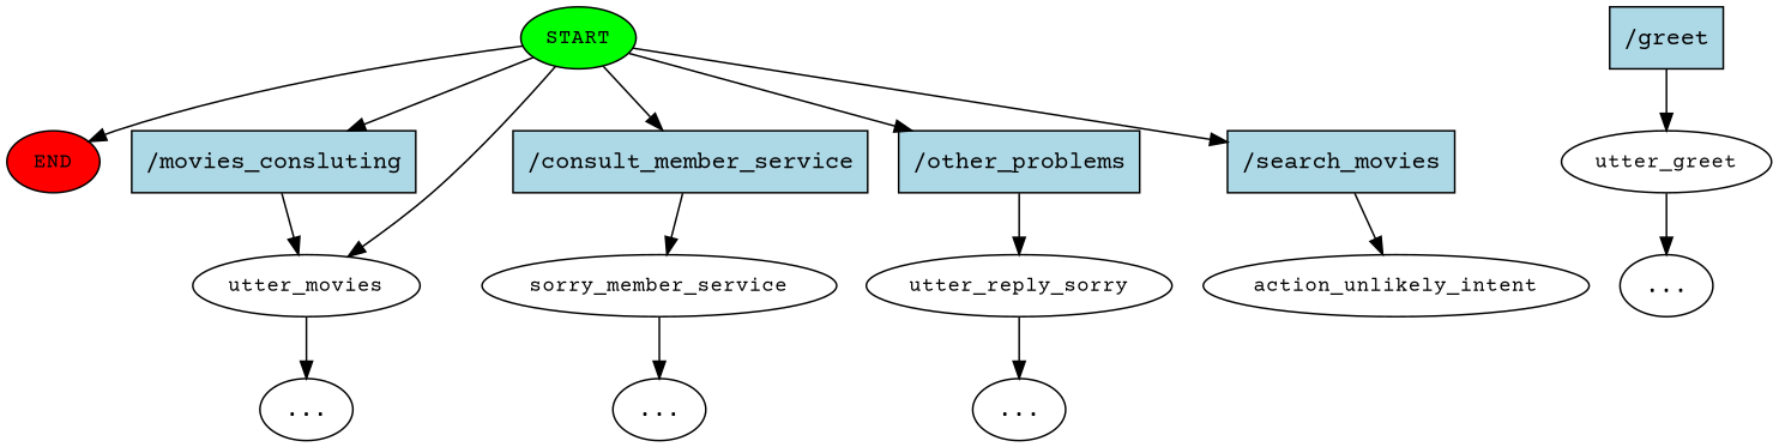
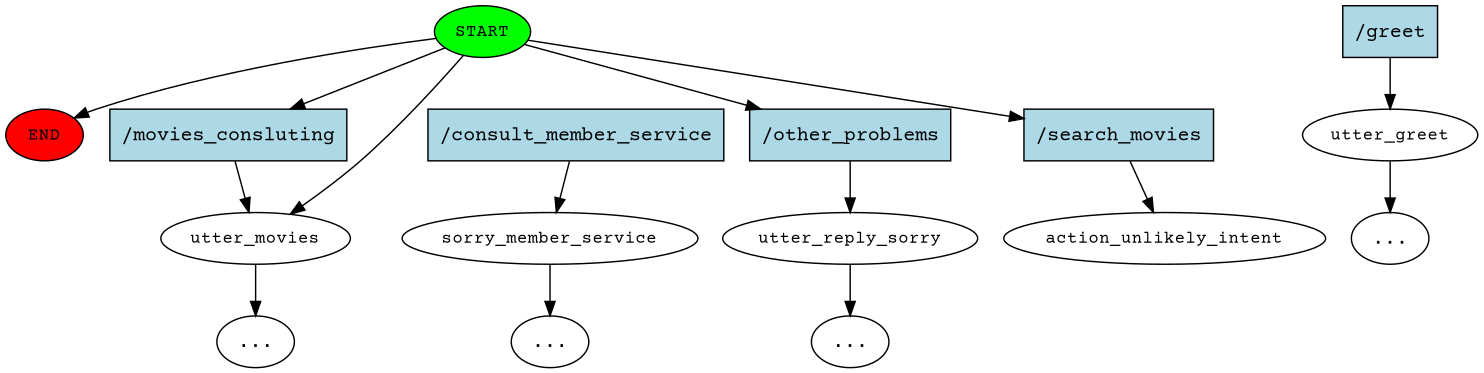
  digraph {
    fontname="Courier Prime"
    node [fontname="Courier Prime"]
    edge [fontname="Courier Prime"]
    n1 [fillcolor=green fontsize=12 label=START style=filled]
    n2 [fillcolor=red fontsize=12 label=END style=filled]
    n3 [fillcolor=lightblue label="/movies_consluting" shape=rect style=filled]
    n4 [fillcolor=lightblue label="/consult_member_service" shape=rect style=filled]
    n5 [fillcolor=lightblue label="/other_problems" shape=rect style=filled]
    n6 [fillcolor=lightblue label="/search_movies" shape=rect style=filled]
    n7 [fontsize=12 label=utter_movies]
    n8 [fillcolor=lightblue label="/greet" shape=rect style=filled]
    n9 [fontsize=12 label=utter_greet]
    n10 [fontsize=12 label=sorry_member_service]
    n11 [fontsize=12 label=utter_reply_sorry]
    n12 [fontsize=12 label=action_unlikely_intent]
    n13 [label="..."]
    n14 [label="..."]
    n15 [label="..."]
    n16 [label="..."]
    n1 -> n2
    n1 -> n3
-   n1 -> n4
    n1 -> n5
    n1 -> n6
    n1 -> n7
    n3 -> n7
    n4 -> n10
    n5 -> n11
    n6 -> n12
    n7 -> n14
    n8 -> n9
    n9 -> n13
    n10 -> n15
    n11 -> n16
  }
